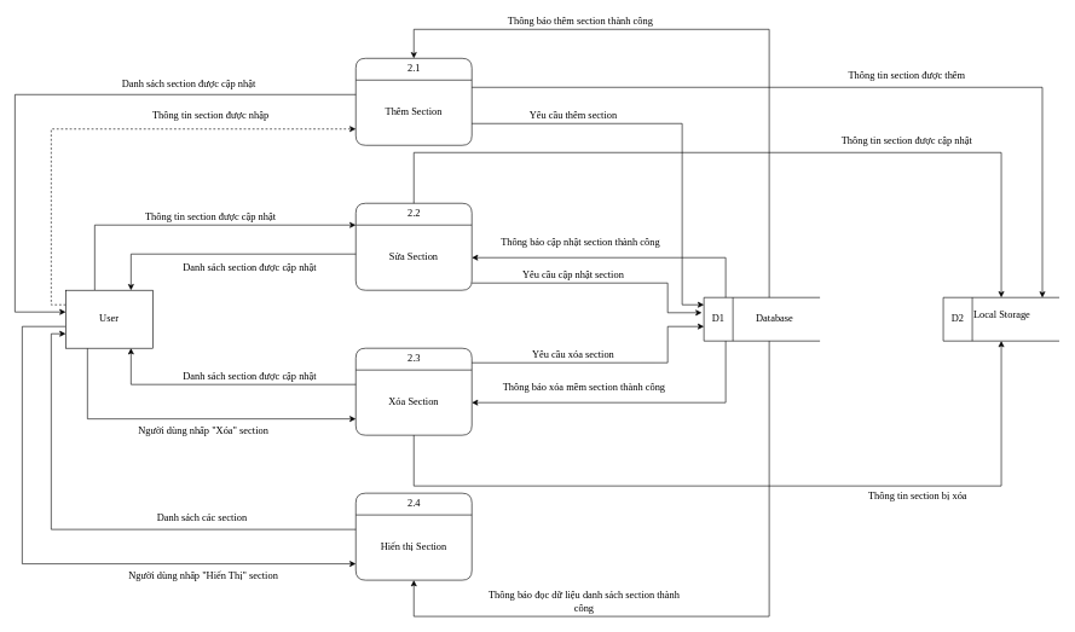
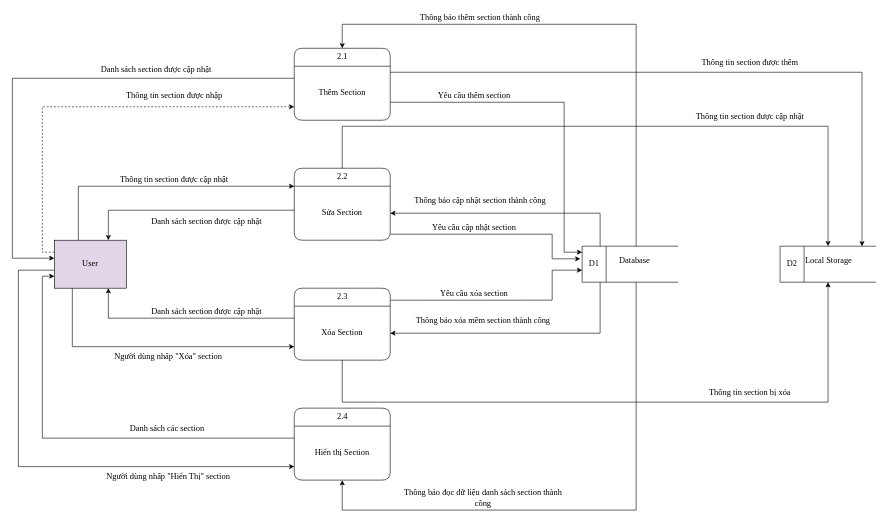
  <mxCell id="0" />
  <mxCell id="1" parent="0" />
  <mxCell id="2" value="2.1" style="swimlane;childLayout=stackLayout;horizontal=1;startSize=30;horizontalStack=0;rounded=1;fontSize=14;fontStyle=0;strokeWidth=1;resizeParent=0;resizeLast=1;shadow=0;dashed=0;align=center;html=1;fontFamily=Verdana;" parent="1" vertex="1"><mxGeometry x="490" y="80" width="160" height="120" as="geometry" /></mxCell>
  <mxCell id="3" value="Thêm Section" style="text;html=1;strokeColor=none;fillColor=none;align=center;verticalAlign=middle;whiteSpace=wrap;rounded=0;fontFamily=Verdana;fontSize=14;" parent="2" vertex="1"><mxGeometry y="30" width="160" height="90" as="geometry" /></mxCell>
  <mxCell id="4" style="edgeStyle=orthogonalEdgeStyle;rounded=0;orthogonalLoop=1;jettySize=auto;html=1;entryX=0;entryY=0.75;entryDx=0;entryDy=0;fontFamily=Verdana;fontSize=14;dashed=1;" parent="1" source="8" target="3" edge="1"><mxGeometry relative="1" as="geometry"><Array as="points"><mxPoint x="70" y="420" /><mxPoint x="70" y="178" /></Array></mxGeometry></mxCell>
  <mxCell id="5" style="edgeStyle=orthogonalEdgeStyle;rounded=0;orthogonalLoop=1;jettySize=auto;html=1;entryX=0;entryY=0;entryDx=0;entryDy=0;fontFamily=Verdana;fontSize=14;" parent="1" source="8" target="10" edge="1"><mxGeometry relative="1" as="geometry"><Array as="points"><mxPoint x="130" y="310" /></Array></mxGeometry></mxCell>
  <mxCell id="6" style="edgeStyle=orthogonalEdgeStyle;rounded=0;orthogonalLoop=1;jettySize=auto;html=1;entryX=0;entryY=0.75;entryDx=0;entryDy=0;fontFamily=Verdana;fontSize=14;" parent="1" source="8" target="14" edge="1"><mxGeometry relative="1" as="geometry"><Array as="points"><mxPoint x="120" y="578" /></Array></mxGeometry></mxCell>
  <mxCell id="7" style="edgeStyle=orthogonalEdgeStyle;rounded=0;orthogonalLoop=1;jettySize=auto;html=1;entryX=0;entryY=0.75;entryDx=0;entryDy=0;fontFamily=Verdana;fontSize=14;" parent="1" source="8" target="12" edge="1"><mxGeometry relative="1" as="geometry"><Array as="points"><mxPoint x="30" y="450" /><mxPoint x="30" y="777" /></Array></mxGeometry></mxCell>
- <mxCell id="8" value="User" style="rounded=0;whiteSpace=wrap;html=1;fontFamily=Verdana;fontSize=14;" parent="1" vertex="1"><mxGeometry x="90" y="400" width="120" height="80" as="geometry" /></mxCell>
+ <mxCell id="8" value="User" style="rounded=0;whiteSpace=wrap;html=1;fontFamily=Verdana;fontSize=14;fillColor=#e1d5e7;" parent="1" vertex="1"><mxGeometry x="90" y="400" width="120" height="80" as="geometry" /></mxCell>
  <mxCell id="9" value="2.2" style="swimlane;childLayout=stackLayout;horizontal=1;startSize=30;horizontalStack=0;rounded=1;fontSize=14;fontStyle=0;strokeWidth=1;resizeParent=0;resizeLast=1;shadow=0;dashed=0;align=center;html=1;fontFamily=Verdana;" parent="1" vertex="1"><mxGeometry x="490" y="280" width="160" height="120" as="geometry" /></mxCell>
  <mxCell id="10" value="Sửa Section" style="text;html=1;strokeColor=none;fillColor=none;align=center;verticalAlign=middle;whiteSpace=wrap;rounded=0;fontFamily=Verdana;fontSize=14;" parent="9" vertex="1"><mxGeometry y="30" width="160" height="90" as="geometry" /></mxCell>
  <mxCell id="11" value="2.4" style="swimlane;childLayout=stackLayout;horizontal=1;startSize=30;horizontalStack=0;rounded=1;fontSize=14;fontStyle=0;strokeWidth=1;resizeParent=0;resizeLast=1;shadow=0;dashed=0;align=center;html=1;fontFamily=Verdana;" parent="1" vertex="1"><mxGeometry x="490" y="680" width="160" height="120" as="geometry" /></mxCell>
  <mxCell id="12" value="&lt;font style=&quot;font-size: 14px&quot;&gt;&lt;span style=&quot;font-size: 14px&quot;&gt;Hiển thị Section&lt;/span&gt;&lt;/font&gt;" style="text;html=1;strokeColor=none;fillColor=none;align=center;verticalAlign=middle;whiteSpace=wrap;rounded=0;fontFamily=Verdana;fontSize=14;" parent="11" vertex="1"><mxGeometry y="30" width="160" height="90" as="geometry" /></mxCell>
  <mxCell id="13" value="2.3" style="swimlane;childLayout=stackLayout;horizontal=1;startSize=30;horizontalStack=0;rounded=1;fontSize=14;fontStyle=0;strokeWidth=1;resizeParent=0;resizeLast=1;shadow=0;dashed=0;align=center;html=1;fontFamily=Verdana;" parent="1" vertex="1"><mxGeometry x="490" y="480" width="160" height="120" as="geometry" /></mxCell>
  <mxCell id="14" value="Xóa Section" style="text;html=1;strokeColor=none;fillColor=none;align=center;verticalAlign=middle;whiteSpace=wrap;rounded=0;fontFamily=Verdana;fontSize=14;" parent="13" vertex="1"><mxGeometry y="30" width="160" height="90" as="geometry" /></mxCell>
  <mxCell id="15" value="" style="strokeWidth=1;html=1;shape=mxgraph.flowchart.annotation_1;align=left;pointerEvents=1;fontFamily=Verdana;fontSize=14;" parent="1" vertex="1"><mxGeometry x="1300" y="410" width="160" height="60" as="geometry" /></mxCell>
  <mxCell id="16" value="&lt;span style=&quot;font-size: 14px&quot;&gt;&lt;font style=&quot;font-size: 14px&quot;&gt;&lt;font style=&quot;vertical-align: inherit ; font-size: 14px&quot;&gt;&lt;font style=&quot;vertical-align: inherit ; font-size: 14px&quot;&gt;D2&lt;/font&gt;&lt;/font&gt;&lt;/font&gt;&lt;/span&gt;" style="text;html=1;strokeColor=none;fillColor=none;align=center;verticalAlign=middle;whiteSpace=wrap;rounded=0;fontSize=14;fontFamily=Verdana;fontStyle=0" parent="1" vertex="1"><mxGeometry x="1310" y="430" width="20" height="20" as="geometry" /></mxCell>
  <mxCell id="17" value="" style="endArrow=none;html=1;fontFamily=Verdana;fontSize=14;" parent="1" edge="1"><mxGeometry width="50" height="50" relative="1" as="geometry"><mxPoint x="1340" y="470" as="sourcePoint" /><mxPoint x="1340" y="410" as="targetPoint" /></mxGeometry></mxCell>
  <mxCell id="18" value="&lt;font style=&quot;font-size: 14px&quot;&gt;Local Storage&lt;/font&gt;" style="text;html=1;strokeColor=none;fillColor=none;align=left;verticalAlign=middle;whiteSpace=wrap;rounded=0;fontFamily=Verdana;fontSize=14;" parent="1" vertex="1"><mxGeometry x="1340" y="425" width="110" height="20" as="geometry" /></mxCell>
  <mxCell id="19" style="edgeStyle=orthogonalEdgeStyle;rounded=0;orthogonalLoop=1;jettySize=auto;html=1;entryX=1;entryY=0.5;entryDx=0;entryDy=0;fontFamily=Verdana;fontSize=14;" parent="1" source="23" target="10" edge="1"><mxGeometry relative="1" as="geometry"><Array as="points"><mxPoint x="1000" y="355" /></Array></mxGeometry></mxCell>
  <mxCell id="20" style="edgeStyle=orthogonalEdgeStyle;rounded=0;orthogonalLoop=1;jettySize=auto;html=1;entryX=1;entryY=0.5;entryDx=0;entryDy=0;fontFamily=Verdana;fontSize=14;" parent="1" source="23" target="14" edge="1"><mxGeometry relative="1" as="geometry"><Array as="points"><mxPoint x="1000" y="555" /></Array></mxGeometry></mxCell>
  <mxCell id="21" style="edgeStyle=orthogonalEdgeStyle;rounded=0;orthogonalLoop=1;jettySize=auto;html=1;entryX=0.5;entryY=0;entryDx=0;entryDy=0;fontFamily=Verdana;fontSize=14;" parent="1" source="23" target="2" edge="1"><mxGeometry relative="1" as="geometry"><Array as="points"><mxPoint x="1060" y="40" /><mxPoint x="570" y="40" /></Array></mxGeometry></mxCell>
  <mxCell id="22" style="edgeStyle=orthogonalEdgeStyle;rounded=0;orthogonalLoop=1;jettySize=auto;html=1;entryX=0.5;entryY=1;entryDx=0;entryDy=0;fontFamily=Verdana;fontSize=14;" parent="1" source="23" target="12" edge="1"><mxGeometry relative="1" as="geometry"><Array as="points"><mxPoint x="1060" y="850" /><mxPoint x="570" y="850" /></Array></mxGeometry></mxCell>
  <mxCell id="23" value="" style="strokeWidth=1;html=1;shape=mxgraph.flowchart.annotation_1;align=left;pointerEvents=1;fontFamily=Verdana;fontSize=14;" parent="1" vertex="1"><mxGeometry x="970" y="410" width="160" height="60" as="geometry" /></mxCell>
  <mxCell id="24" value="&lt;span style=&quot;font-size: 14px&quot;&gt;&lt;font style=&quot;font-size: 14px&quot;&gt;&lt;font style=&quot;vertical-align: inherit ; font-size: 14px&quot;&gt;&lt;font style=&quot;vertical-align: inherit ; font-size: 14px&quot;&gt;D1&lt;/font&gt;&lt;/font&gt;&lt;/font&gt;&lt;/span&gt;" style="text;html=1;strokeColor=none;fillColor=none;align=center;verticalAlign=middle;whiteSpace=wrap;rounded=0;fontSize=14;fontFamily=Verdana;fontStyle=0" parent="1" vertex="1"><mxGeometry x="980" y="430" width="20" height="20" as="geometry" /></mxCell>
  <mxCell id="25" value="" style="endArrow=none;html=1;fontFamily=Verdana;fontSize=14;" parent="1" edge="1"><mxGeometry width="50" height="50" relative="1" as="geometry"><mxPoint x="1010" y="470" as="sourcePoint" /><mxPoint x="1010" y="410" as="targetPoint" /></mxGeometry></mxCell>
- <mxCell id="26" value="Database" style="text;html=1;strokeColor=none;fillColor=none;align=left;verticalAlign=middle;whiteSpace=wrap;rounded=0;fontFamily=Verdana;fontSize=14;" parent="1" vertex="1"><mxGeometry x="1040" y="430" width="80" height="20" as="geometry" /></mxCell>
+ <mxCell id="26" value="Database" style="text;html=1;strokeColor=none;fillColor=none;align=left;verticalAlign=middle;whiteSpace=wrap;rounded=0;fontFamily=Verdana;fontSize=14;" parent="1" vertex="1"><mxGeometry x="1030" y="425" width="80" height="20" as="geometry" /></mxCell>
  <mxCell id="27" style="edgeStyle=orthogonalEdgeStyle;rounded=0;orthogonalLoop=1;jettySize=auto;html=1;fontFamily=Verdana;fontSize=14;" parent="1" source="3" edge="1"><mxGeometry relative="1" as="geometry"><Array as="points"><mxPoint x="20" y="130" /><mxPoint x="20" y="430" /><mxPoint x="90" y="430" /></Array><mxPoint x="90" y="430" as="targetPoint" /></mxGeometry></mxCell>
  <mxCell id="28" style="edgeStyle=orthogonalEdgeStyle;rounded=0;orthogonalLoop=1;jettySize=auto;html=1;entryX=0.75;entryY=0;entryDx=0;entryDy=0;fontFamily=Verdana;fontSize=14;" parent="1" source="10" target="8" edge="1"><mxGeometry relative="1" as="geometry"><Array as="points"><mxPoint x="180" y="350" /></Array></mxGeometry></mxCell>
  <mxCell id="29" style="edgeStyle=orthogonalEdgeStyle;rounded=0;orthogonalLoop=1;jettySize=auto;html=1;entryX=0.75;entryY=1;entryDx=0;entryDy=0;fontFamily=Verdana;fontSize=14;" parent="1" source="14" target="8" edge="1"><mxGeometry relative="1" as="geometry"><Array as="points"><mxPoint x="180" y="530" /></Array></mxGeometry></mxCell>
  <mxCell id="30" style="edgeStyle=orthogonalEdgeStyle;rounded=0;orthogonalLoop=1;jettySize=auto;html=1;entryX=0;entryY=0.75;entryDx=0;entryDy=0;fontFamily=Verdana;fontSize=14;" parent="1" source="12" target="8" edge="1"><mxGeometry relative="1" as="geometry"><Array as="points"><mxPoint x="70" y="730" /><mxPoint x="70" y="460" /></Array></mxGeometry></mxCell>
  <mxCell id="31" style="edgeStyle=orthogonalEdgeStyle;rounded=0;orthogonalLoop=1;jettySize=auto;html=1;entryX=0.5;entryY=1;entryDx=0;entryDy=0;entryPerimeter=0;fontFamily=Verdana;fontSize=14;" parent="1" source="14" target="15" edge="1"><mxGeometry relative="1" as="geometry"><Array as="points"><mxPoint x="570" y="670" /><mxPoint x="1380" y="670" /></Array></mxGeometry></mxCell>
  <mxCell id="32" style="edgeStyle=orthogonalEdgeStyle;rounded=0;orthogonalLoop=1;jettySize=auto;html=1;entryX=0.5;entryY=0;entryDx=0;entryDy=0;entryPerimeter=0;fontFamily=Verdana;fontSize=14;" parent="1" target="15" edge="1"><mxGeometry relative="1" as="geometry"><Array as="points"><mxPoint x="570" y="210" /><mxPoint x="1380" y="210" /></Array><mxPoint x="570" y="280" as="sourcePoint" /></mxGeometry></mxCell>
  <mxCell id="33" style="edgeStyle=orthogonalEdgeStyle;rounded=0;orthogonalLoop=1;jettySize=auto;html=1;entryX=0.854;entryY=0.003;entryDx=0;entryDy=0;entryPerimeter=0;fontFamily=Verdana;fontSize=14;" parent="1" source="3" target="15" edge="1"><mxGeometry relative="1" as="geometry"><Array as="points"><mxPoint x="1437" y="120" /></Array></mxGeometry></mxCell>
  <mxCell id="34" style="edgeStyle=orthogonalEdgeStyle;rounded=0;orthogonalLoop=1;jettySize=auto;html=1;fontFamily=Verdana;fontSize=14;" parent="1" source="10" edge="1"><mxGeometry relative="1" as="geometry"><mxPoint x="967" y="431" as="targetPoint" /><Array as="points"><mxPoint x="920" y="390" /><mxPoint x="920" y="431" /></Array></mxGeometry></mxCell>
  <mxCell id="35" style="edgeStyle=orthogonalEdgeStyle;rounded=0;orthogonalLoop=1;jettySize=auto;html=1;fontFamily=Verdana;fontSize=14;" parent="1" source="3" edge="1"><mxGeometry relative="1" as="geometry"><mxPoint x="970" y="420" as="targetPoint" /><Array as="points"><mxPoint x="940" y="170" /><mxPoint x="940" y="420" /></Array></mxGeometry></mxCell>
  <mxCell id="36" style="edgeStyle=orthogonalEdgeStyle;rounded=0;orthogonalLoop=1;jettySize=auto;html=1;exitX=1;exitY=0.167;exitDx=0;exitDy=0;exitPerimeter=0;fontFamily=Verdana;fontSize=14;" parent="1" source="13" edge="1"><mxGeometry relative="1" as="geometry"><mxPoint x="970" y="450" as="targetPoint" /><Array as="points"><mxPoint x="920" y="500" /><mxPoint x="920" y="450" /></Array></mxGeometry></mxCell>
  <mxCell id="37" value="Thông tin section được nhập" style="text;html=1;strokeColor=none;fillColor=none;align=center;verticalAlign=middle;whiteSpace=wrap;rounded=0;fontFamily=Verdana;fontSize=14;" parent="1" vertex="1"><mxGeometry x="170" y="150" width="240" height="20" as="geometry" /></mxCell>
  <mxCell id="38" value="Danh sách section được cập nhật" style="text;html=1;strokeColor=none;fillColor=none;align=center;verticalAlign=middle;whiteSpace=wrap;rounded=0;fontFamily=Verdana;fontSize=14;" parent="1" vertex="1"><mxGeometry x="140" y="106" width="240" height="20" as="geometry" /></mxCell>
  <mxCell id="39" value="Danh sách các section&amp;nbsp;" style="text;html=1;strokeColor=none;fillColor=none;align=center;verticalAlign=middle;whiteSpace=wrap;rounded=0;fontFamily=Verdana;fontSize=14;" parent="1" vertex="1"><mxGeometry x="160" y="700" width="240" height="30" as="geometry" /></mxCell>
  <mxCell id="40" value="Người dùng nhấp &quot;Hiển Thị&quot; section" style="text;html=1;strokeColor=none;fillColor=none;align=center;verticalAlign=middle;whiteSpace=wrap;rounded=0;fontFamily=Verdana;fontSize=14;" parent="1" vertex="1"><mxGeometry x="130" y="780" width="300" height="30" as="geometry" /></mxCell>
  <mxCell id="41" value="Người dùng nhấp &quot;Xóa&quot; section" style="text;html=1;strokeColor=none;fillColor=none;align=center;verticalAlign=middle;whiteSpace=wrap;rounded=0;fontFamily=Verdana;fontSize=14;" parent="1" vertex="1"><mxGeometry x="130" y="580" width="300" height="30" as="geometry" /></mxCell>
  <mxCell id="42" value="Thông tin section được cập nhật" style="text;html=1;strokeColor=none;fillColor=none;align=center;verticalAlign=middle;whiteSpace=wrap;rounded=0;fontFamily=Verdana;fontSize=14;" parent="1" vertex="1"><mxGeometry x="170" y="290" width="240" height="20" as="geometry" /></mxCell>
  <mxCell id="43" value="Danh sách section được cập nhật" style="text;html=1;strokeColor=none;fillColor=none;align=center;verticalAlign=middle;whiteSpace=wrap;rounded=0;fontFamily=Verdana;fontSize=14;" parent="1" vertex="1"><mxGeometry x="224" y="360" width="240" height="20" as="geometry" /></mxCell>
  <mxCell id="44" value="Danh sách section được cập nhật" style="text;html=1;strokeColor=none;fillColor=none;align=center;verticalAlign=middle;whiteSpace=wrap;rounded=0;fontFamily=Verdana;fontSize=14;" parent="1" vertex="1"><mxGeometry x="224" y="510" width="240" height="20" as="geometry" /></mxCell>
  <mxCell id="45" value="Yêu cầu thêm section" style="text;html=1;strokeColor=none;fillColor=none;align=center;verticalAlign=middle;whiteSpace=wrap;rounded=0;fontFamily=Verdana;fontSize=14;" parent="1" vertex="1"><mxGeometry x="670" y="150" width="240" height="20" as="geometry" /></mxCell>
  <mxCell id="46" value="Yêu cầu cập nhật section" style="text;html=1;strokeColor=none;fillColor=none;align=center;verticalAlign=middle;whiteSpace=wrap;rounded=0;fontFamily=Verdana;fontSize=14;" parent="1" vertex="1"><mxGeometry x="670" y="370" width="240" height="20" as="geometry" /></mxCell>
  <mxCell id="47" value="Yêu cầu xóa section" style="text;html=1;strokeColor=none;fillColor=none;align=center;verticalAlign=middle;whiteSpace=wrap;rounded=0;fontFamily=Verdana;fontSize=14;" parent="1" vertex="1"><mxGeometry x="670" y="480" width="240" height="20" as="geometry" /></mxCell>
  <mxCell id="48" value="Thông báo thêm section thành công" style="text;html=1;strokeColor=none;fillColor=none;align=center;verticalAlign=middle;whiteSpace=wrap;rounded=0;fontFamily=Verdana;fontSize=14;" parent="1" vertex="1"><mxGeometry x="665" y="20" width="270" height="20" as="geometry" /></mxCell>
  <mxCell id="49" value="Thông báo cập nhật section thành công" style="text;html=1;strokeColor=none;fillColor=none;align=center;verticalAlign=middle;whiteSpace=wrap;rounded=0;fontFamily=Verdana;fontSize=14;" parent="1" vertex="1"><mxGeometry x="685" y="320" width="230" height="30" as="geometry" /></mxCell>
  <mxCell id="50" value="Thông báo xóa mềm section thành công" style="text;html=1;strokeColor=none;fillColor=none;align=center;verticalAlign=middle;whiteSpace=wrap;rounded=0;fontFamily=Verdana;fontSize=14;" parent="1" vertex="1"><mxGeometry x="690" y="520" width="230" height="30" as="geometry" /></mxCell>
  <mxCell id="51" value="Thông báo đọc dữ liệu danh sách section thành công" style="text;html=1;strokeColor=none;fillColor=none;align=center;verticalAlign=middle;whiteSpace=wrap;rounded=0;fontFamily=Verdana;fontSize=14;" parent="1" vertex="1"><mxGeometry x="670" y="810" width="270" height="40" as="geometry" /></mxCell>
  <mxCell id="52" value="Thông tin section được thêm" style="text;html=1;strokeColor=none;fillColor=none;align=center;verticalAlign=middle;whiteSpace=wrap;rounded=0;fontFamily=Verdana;fontSize=14;" parent="1" vertex="1"><mxGeometry x="1130" y="90" width="240" height="30" as="geometry" /></mxCell>
  <mxCell id="53" value="Thông tin section được cập nhật" style="text;html=1;strokeColor=none;fillColor=none;align=center;verticalAlign=middle;whiteSpace=wrap;rounded=0;fontFamily=Verdana;fontSize=14;" parent="1" vertex="1"><mxGeometry x="1130" y="180" width="240" height="30" as="geometry" /></mxCell>
- <mxCell id="54" value="Thông tin section bị xóa" style="text;html=1;strokeColor=none;fillColor=none;align=center;verticalAlign=middle;whiteSpace=wrap;rounded=0;fontFamily=Verdana;fontSize=14;" parent="1" vertex="1"><mxGeometry x="1145" y="670" width="240" height="30" as="geometry" /></mxCell>
+ <mxCell id="54" value="Thông tin section bị xóa" style="text;html=1;strokeColor=none;fillColor=none;align=center;verticalAlign=middle;whiteSpace=wrap;rounded=0;fontFamily=Verdana;fontSize=14;" parent="1" vertex="1"><mxGeometry x="1130" y="640" width="240" height="30" as="geometry" /></mxCell>
